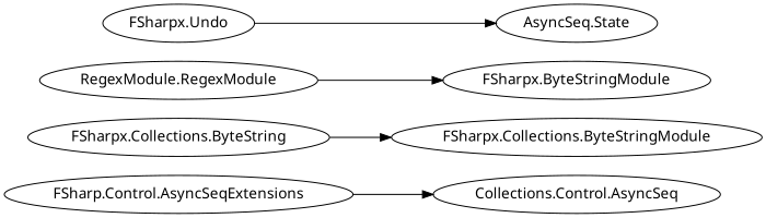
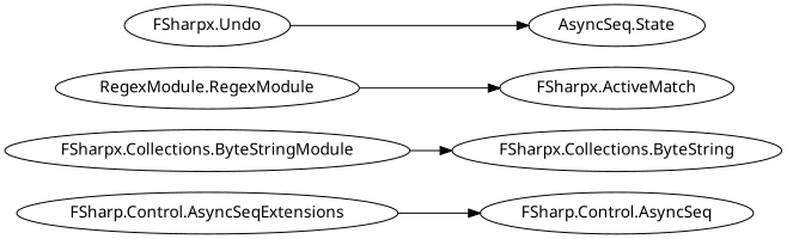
  digraph {
    fontname="Noto Sans"
    fontsize=10
    rankdir=LR
    node [fontname="Noto Sans"]
    edge [fontname="Noto Sans"]
-   "FSharp.Control.AsyncSeq" [label="Collections.Control.AsyncSeq"]
+   "FSharp.Control.AsyncSeq"
    "FSharpx.Collections.ByteString"
-   "FSharpx.ActiveMatch" [label="FSharpx.ByteStringModule"]
+   "FSharpx.ActiveMatch"
    n4 [label="AsyncSeq.State"]
    "FSharp.Control.AsyncSeqExtensions"
    "FSharpx.Collections.ByteStringModule"
    n7 [label="RegexModule.RegexModule"]
    "FSharpx.Undo"
    subgraph sub_1 {
      rank=none
      "FSharp.Control.AsyncSeq"
    }
    subgraph sub_2 {
      rank=none
      "FSharpx.Collections.ByteString"
    }
    subgraph sub_3 {
      rank=none
      "FSharpx.Collections.ByteString"
    }
    subgraph sub_4 {
      rank=none
      "FSharpx.ActiveMatch"
    }
    subgraph sub_5 {
      rank=none
      n4
    }
    "FSharp.Control.AsyncSeqExtensions" -> "FSharp.Control.AsyncSeq"
-   "FSharpx.Collections.ByteString" -> "FSharpx.Collections.ByteStringModule"
+   "FSharpx.Collections.ByteStringModule" -> "FSharpx.Collections.ByteString"
    n7 -> "FSharpx.ActiveMatch"
    "FSharpx.Undo" -> n4
  }
